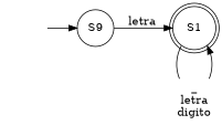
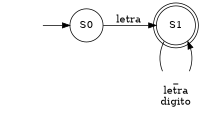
  digraph {
    rankdir=LR
    node [shape=none]
    n1 [label=<_<br/>letra<br/>digito<br/>>]
    n2 [label=S1 shape=doublecircle]
-   n3 [label=S9 shape=circle]
+   n3 [label=S0 shape=circle]
    n4 [label=" "]
    subgraph sub_1 {
      rank=same
      n1
      n2
    }
    n1 -> n2
    n2 -> n1 [dir=none]
    n3 -> n2 [label=letra]
    n4 -> n3
  }
